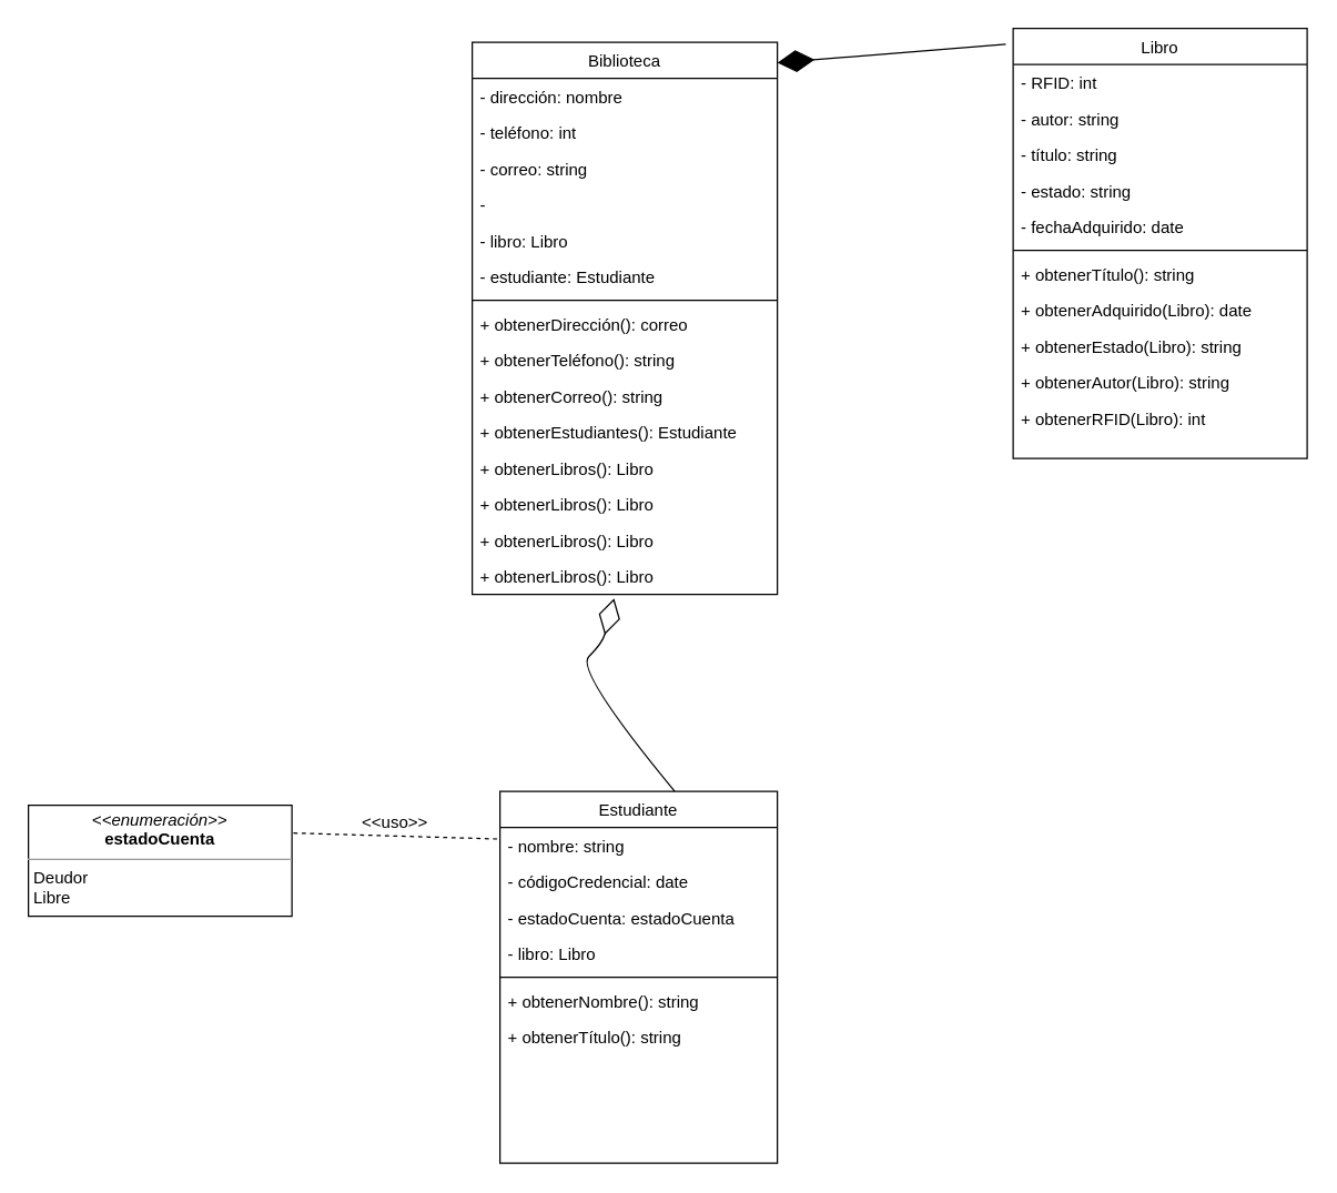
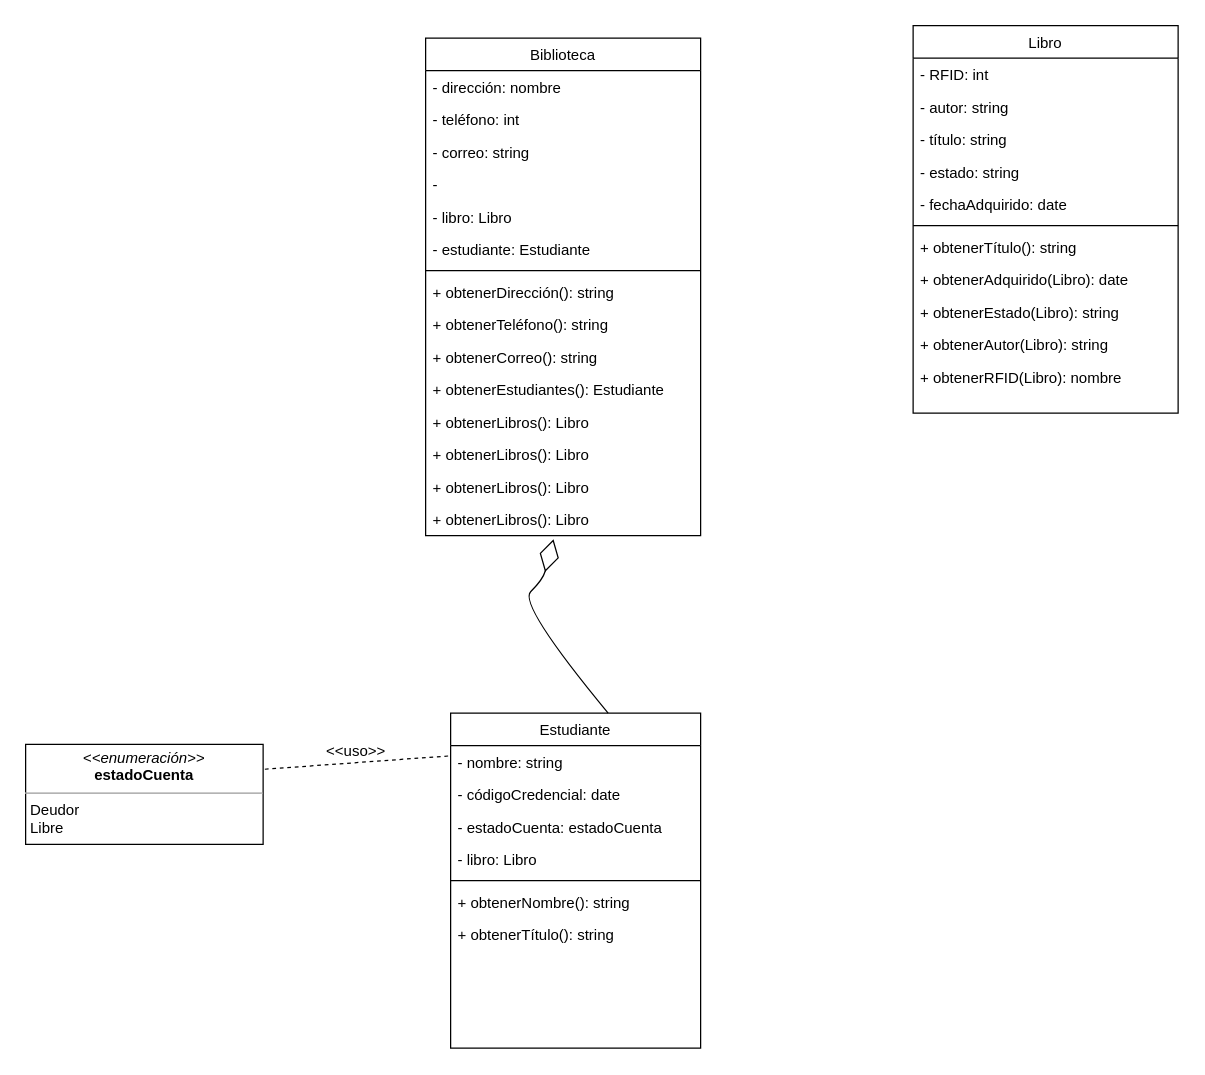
  <mxCell id="0" />
  <mxCell id="1" parent="0" />
  <mxCell id="2" value="Estudiante" style="swimlane;fontStyle=0;align=center;verticalAlign=top;childLayout=stackLayout;horizontal=1;startSize=26;horizontalStack=0;resizeParent=1;resizeLast=0;collapsible=1;marginBottom=0;rounded=0;shadow=0;strokeWidth=1;" parent="1" vertex="1"><mxGeometry x="360" y="570" width="200" height="268" as="geometry"><mxRectangle x="130" y="380" width="160" height="26" as="alternateBounds" /></mxGeometry></mxCell>
  <mxCell id="3" value="- nombre: string" style="text;align=left;verticalAlign=top;spacingLeft=4;spacingRight=4;overflow=hidden;rotatable=0;points=[[0,0.5],[1,0.5]];portConstraint=eastwest;" parent="2" vertex="1"><mxGeometry y="26" width="200" height="26" as="geometry" /></mxCell>
  <mxCell id="4" value="- códigoCredencial: date" style="text;align=left;verticalAlign=top;spacingLeft=4;spacingRight=4;overflow=hidden;rotatable=0;points=[[0,0.5],[1,0.5]];portConstraint=eastwest;rounded=0;shadow=0;html=0;" parent="2" vertex="1"><mxGeometry y="52" width="200" height="26" as="geometry" /></mxCell>
  <mxCell id="5" value="- estadoCuenta: estadoCuenta" style="text;align=left;verticalAlign=top;spacingLeft=4;spacingRight=4;overflow=hidden;rotatable=0;points=[[0,0.5],[1,0.5]];portConstraint=eastwest;rounded=0;shadow=0;html=0;" vertex="1" parent="2"><mxGeometry y="78" width="200" height="26" as="geometry" /></mxCell>
  <mxCell id="6" value="- libro: Libro" style="text;align=left;verticalAlign=top;spacingLeft=4;spacingRight=4;overflow=hidden;rotatable=0;points=[[0,0.5],[1,0.5]];portConstraint=eastwest;rounded=0;shadow=0;html=0;" vertex="1" parent="2"><mxGeometry y="104" width="200" height="26" as="geometry" /></mxCell>
  <mxCell id="7" value="" style="line;html=1;strokeWidth=1;align=left;verticalAlign=middle;spacingTop=-1;spacingLeft=3;spacingRight=3;rotatable=0;labelPosition=right;points=[];portConstraint=eastwest;" parent="2" vertex="1"><mxGeometry y="130" width="200" height="8" as="geometry" /></mxCell>
  <mxCell id="8" value="+ obtenerNombre(): string" style="text;align=left;verticalAlign=top;spacingLeft=4;spacingRight=4;overflow=hidden;rotatable=0;points=[[0,0.5],[1,0.5]];portConstraint=eastwest;" vertex="1" parent="2"><mxGeometry y="138" width="200" height="26" as="geometry" /></mxCell>
  <mxCell id="9" value="+ obtenerTítulo(): string" style="text;align=left;verticalAlign=top;spacingLeft=4;spacingRight=4;overflow=hidden;rotatable=0;points=[[0,0.5],[1,0.5]];portConstraint=eastwest;" vertex="1" parent="2"><mxGeometry y="164" width="200" height="26" as="geometry" /></mxCell>
  <mxCell id="10" value="Libro" style="swimlane;fontStyle=0;align=center;verticalAlign=top;childLayout=stackLayout;horizontal=1;startSize=26;horizontalStack=0;resizeParent=1;resizeLast=0;collapsible=1;marginBottom=0;rounded=0;shadow=0;strokeWidth=1;" parent="1" vertex="1"><mxGeometry x="730" y="20" width="212" height="310" as="geometry"><mxRectangle x="550" y="140" width="160" height="26" as="alternateBounds" /></mxGeometry></mxCell>
  <mxCell id="11" value="- RFID: int" style="text;align=left;verticalAlign=top;spacingLeft=4;spacingRight=4;overflow=hidden;rotatable=0;points=[[0,0.5],[1,0.5]];portConstraint=eastwest;" parent="10" vertex="1"><mxGeometry y="26" width="212" height="26" as="geometry" /></mxCell>
  <mxCell id="12" value="- autor: string" style="text;align=left;verticalAlign=top;spacingLeft=4;spacingRight=4;overflow=hidden;rotatable=0;points=[[0,0.5],[1,0.5]];portConstraint=eastwest;rounded=0;shadow=0;html=0;" vertex="1" parent="10"><mxGeometry y="52" width="212" height="26" as="geometry" /></mxCell>
  <mxCell id="13" value="- título: string" style="text;align=left;verticalAlign=top;spacingLeft=4;spacingRight=4;overflow=hidden;rotatable=0;points=[[0,0.5],[1,0.5]];portConstraint=eastwest;rounded=0;shadow=0;html=0;" vertex="1" parent="10"><mxGeometry y="78" width="212" height="26" as="geometry" /></mxCell>
  <mxCell id="14" value="- estado: string" style="text;align=left;verticalAlign=top;spacingLeft=4;spacingRight=4;overflow=hidden;rotatable=0;points=[[0,0.5],[1,0.5]];portConstraint=eastwest;rounded=0;shadow=0;html=0;" vertex="1" parent="10"><mxGeometry y="104" width="212" height="26" as="geometry" /></mxCell>
  <mxCell id="15" value="- fechaAdquirido: date" style="text;align=left;verticalAlign=top;spacingLeft=4;spacingRight=4;overflow=hidden;rotatable=0;points=[[0,0.5],[1,0.5]];portConstraint=eastwest;rounded=0;shadow=0;html=0;" parent="10" vertex="1"><mxGeometry y="130" width="212" height="26" as="geometry" /></mxCell>
  <mxCell id="16" value="" style="line;html=1;strokeWidth=1;align=left;verticalAlign=middle;spacingTop=-1;spacingLeft=3;spacingRight=3;rotatable=0;labelPosition=right;points=[];portConstraint=eastwest;" parent="10" vertex="1"><mxGeometry y="156" width="212" height="8" as="geometry" /></mxCell>
  <mxCell id="17" value="+ obtenerTítulo(): string" style="text;align=left;verticalAlign=top;spacingLeft=4;spacingRight=4;overflow=hidden;rotatable=0;points=[[0,0.5],[1,0.5]];portConstraint=eastwest;" vertex="1" parent="10"><mxGeometry y="164" width="212" height="26" as="geometry" /></mxCell>
  <mxCell id="18" value="+ obtenerAdquirido(Libro): date" style="text;align=left;verticalAlign=top;spacingLeft=4;spacingRight=4;overflow=hidden;rotatable=0;points=[[0,0.5],[1,0.5]];portConstraint=eastwest;" vertex="1" parent="10"><mxGeometry y="190" width="212" height="26" as="geometry" /></mxCell>
  <mxCell id="19" value="+ obtenerEstado(Libro): string" style="text;align=left;verticalAlign=top;spacingLeft=4;spacingRight=4;overflow=hidden;rotatable=0;points=[[0,0.5],[1,0.5]];portConstraint=eastwest;" vertex="1" parent="10"><mxGeometry y="216" width="212" height="26" as="geometry" /></mxCell>
  <mxCell id="20" value="+ obtenerAutor(Libro): string" style="text;align=left;verticalAlign=top;spacingLeft=4;spacingRight=4;overflow=hidden;rotatable=0;points=[[0,0.5],[1,0.5]];portConstraint=eastwest;" vertex="1" parent="10"><mxGeometry y="242" width="212" height="26" as="geometry" /></mxCell>
- <mxCell id="21" value="+ obtenerRFID(Libro): int" style="text;align=left;verticalAlign=top;spacingLeft=4;spacingRight=4;overflow=hidden;rotatable=0;points=[[0,0.5],[1,0.5]];portConstraint=eastwest;" vertex="1" parent="10"><mxGeometry y="268" width="212" height="26" as="geometry" /></mxCell>
- <mxCell id="22" value="" style="endArrow=diamondThin;endFill=1;endSize=24;html=1;rounded=0;fontSize=12;curved=1;entryX=1;entryY=0.037;entryDx=0;entryDy=0;entryPerimeter=0;exitX=-0.025;exitY=0.037;exitDx=0;exitDy=0;exitPerimeter=0;" edge="1" parent="1" source="10" target="23"><mxGeometry width="160" relative="1" as="geometry"><mxPoint x="500" y="330" as="sourcePoint" /><mxPoint x="562.08" y="96.004" as="targetPoint" /></mxGeometry></mxCell>
+ <mxCell id="21" value="+ obtenerRFID(Libro): nombre" style="text;align=left;verticalAlign=top;spacingLeft=4;spacingRight=4;overflow=hidden;rotatable=0;points=[[0,0.5],[1,0.5]];portConstraint=eastwest;" vertex="1" parent="10"><mxGeometry y="268" width="212" height="26" as="geometry" /></mxCell>
  <mxCell id="23" value="Biblioteca" style="swimlane;fontStyle=0;align=center;verticalAlign=top;childLayout=stackLayout;horizontal=1;startSize=26;horizontalStack=0;resizeParent=1;resizeLast=0;collapsible=1;marginBottom=0;rounded=0;shadow=0;strokeWidth=1;" vertex="1" parent="1"><mxGeometry x="340" y="30" width="220" height="398" as="geometry"><mxRectangle x="180" y="110" width="160" height="26" as="alternateBounds" /></mxGeometry></mxCell>
  <mxCell id="24" value="- dirección: nombre" style="text;align=left;verticalAlign=top;spacingLeft=4;spacingRight=4;overflow=hidden;rotatable=0;points=[[0,0.5],[1,0.5]];portConstraint=eastwest;" vertex="1" parent="23"><mxGeometry y="26" width="220" height="26" as="geometry" /></mxCell>
  <mxCell id="25" value="- teléfono: int" style="text;align=left;verticalAlign=top;spacingLeft=4;spacingRight=4;overflow=hidden;rotatable=0;points=[[0,0.5],[1,0.5]];portConstraint=eastwest;rounded=0;shadow=0;html=0;" vertex="1" parent="23"><mxGeometry y="52" width="220" height="26" as="geometry" /></mxCell>
  <mxCell id="26" value="- correo: string" style="text;align=left;verticalAlign=top;spacingLeft=4;spacingRight=4;overflow=hidden;rotatable=0;points=[[0,0.5],[1,0.5]];portConstraint=eastwest;rounded=0;shadow=0;html=0;" vertex="1" parent="23"><mxGeometry y="78" width="220" height="26" as="geometry" /></mxCell>
  <mxCell id="27" value="- " style="text;align=left;verticalAlign=top;spacingLeft=4;spacingRight=4;overflow=hidden;rotatable=0;points=[[0,0.5],[1,0.5]];portConstraint=eastwest;rounded=0;shadow=0;html=0;" vertex="1" parent="23"><mxGeometry y="104" width="220" height="26" as="geometry" /></mxCell>
  <mxCell id="28" value="- libro: Libro" style="text;align=left;verticalAlign=top;spacingLeft=4;spacingRight=4;overflow=hidden;rotatable=0;points=[[0,0.5],[1,0.5]];portConstraint=eastwest;rounded=0;shadow=0;html=0;" vertex="1" parent="23"><mxGeometry y="130" width="220" height="26" as="geometry" /></mxCell>
  <mxCell id="29" value="- estudiante: Estudiante" style="text;align=left;verticalAlign=top;spacingLeft=4;spacingRight=4;overflow=hidden;rotatable=0;points=[[0,0.5],[1,0.5]];portConstraint=eastwest;rounded=0;shadow=0;html=0;" vertex="1" parent="23"><mxGeometry y="156" width="220" height="26" as="geometry" /></mxCell>
  <mxCell id="30" value="" style="line;html=1;strokeWidth=1;align=left;verticalAlign=middle;spacingTop=-1;spacingLeft=3;spacingRight=3;rotatable=0;labelPosition=right;points=[];portConstraint=eastwest;" vertex="1" parent="23"><mxGeometry y="182" width="220" height="8" as="geometry" /></mxCell>
- <mxCell id="31" value="+ obtenerDirección(): correo" style="text;align=left;verticalAlign=top;spacingLeft=4;spacingRight=4;overflow=hidden;rotatable=0;points=[[0,0.5],[1,0.5]];portConstraint=eastwest;" vertex="1" parent="23"><mxGeometry y="190" width="220" height="26" as="geometry" /></mxCell>
+ <mxCell id="31" value="+ obtenerDirección(): string" style="text;align=left;verticalAlign=top;spacingLeft=4;spacingRight=4;overflow=hidden;rotatable=0;points=[[0,0.5],[1,0.5]];portConstraint=eastwest;" vertex="1" parent="23"><mxGeometry y="190" width="220" height="26" as="geometry" /></mxCell>
  <mxCell id="32" value="+ obtenerTeléfono(): string" style="text;align=left;verticalAlign=top;spacingLeft=4;spacingRight=4;overflow=hidden;rotatable=0;points=[[0,0.5],[1,0.5]];portConstraint=eastwest;" vertex="1" parent="23"><mxGeometry y="216" width="220" height="26" as="geometry" /></mxCell>
  <mxCell id="33" value="+ obtenerCorreo(): string" style="text;align=left;verticalAlign=top;spacingLeft=4;spacingRight=4;overflow=hidden;rotatable=0;points=[[0,0.5],[1,0.5]];portConstraint=eastwest;" vertex="1" parent="23"><mxGeometry y="242" width="220" height="26" as="geometry" /></mxCell>
  <mxCell id="34" value="+ obtenerEstudiantes(): Estudiante " style="text;align=left;verticalAlign=top;spacingLeft=4;spacingRight=4;overflow=hidden;rotatable=0;points=[[0,0.5],[1,0.5]];portConstraint=eastwest;" vertex="1" parent="23"><mxGeometry y="268" width="220" height="26" as="geometry" /></mxCell>
  <mxCell id="35" value="+ obtenerLibros(): Libro " style="text;align=left;verticalAlign=top;spacingLeft=4;spacingRight=4;overflow=hidden;rotatable=0;points=[[0,0.5],[1,0.5]];portConstraint=eastwest;" vertex="1" parent="23"><mxGeometry y="294" width="220" height="26" as="geometry" /></mxCell>
  <mxCell id="36" value="+ obtenerLibros(): Libro " style="text;align=left;verticalAlign=top;spacingLeft=4;spacingRight=4;overflow=hidden;rotatable=0;points=[[0,0.5],[1,0.5]];portConstraint=eastwest;" vertex="1" parent="23"><mxGeometry y="320" width="220" height="26" as="geometry" /></mxCell>
  <mxCell id="37" value="+ obtenerLibros(): Libro " style="text;align=left;verticalAlign=top;spacingLeft=4;spacingRight=4;overflow=hidden;rotatable=0;points=[[0,0.5],[1,0.5]];portConstraint=eastwest;" vertex="1" parent="23"><mxGeometry y="346" width="220" height="26" as="geometry" /></mxCell>
  <mxCell id="38" value="+ obtenerLibros(): Libro " style="text;align=left;verticalAlign=top;spacingLeft=4;spacingRight=4;overflow=hidden;rotatable=0;points=[[0,0.5],[1,0.5]];portConstraint=eastwest;" vertex="1" parent="23"><mxGeometry y="372" width="220" height="26" as="geometry" /></mxCell>
  <mxCell id="39" value="" style="endArrow=diamondThin;endFill=0;endSize=24;html=1;rounded=0;fontSize=12;curved=1;exitX=0.41;exitY=-0.011;exitDx=0;exitDy=0;exitPerimeter=0;" edge="1" parent="1"><mxGeometry width="160" relative="1" as="geometry"><mxPoint x="486" y="570.002" as="sourcePoint" /><mxPoint x="442.312" y="430.95" as="targetPoint" /><Array as="points"><mxPoint x="414" y="482.95" /><mxPoint x="434" y="462.95" /></Array></mxGeometry></mxCell>
- <mxCell id="40" value="&lt;p style=&quot;margin:0px;margin-top:4px;text-align:center;&quot;&gt;&lt;i&gt;&amp;lt;&amp;lt;enumeración&amp;gt;&amp;gt;&lt;/i&gt;&lt;br&gt;&lt;b&gt;estadoCuenta&lt;/b&gt;&lt;br&gt;&lt;/p&gt;&lt;hr size=&quot;1&quot;&gt;&lt;p style=&quot;margin:0px;margin-left:4px;&quot;&gt;Deudor&lt;/p&gt;&lt;p style=&quot;margin:0px;margin-left:4px;&quot;&gt;Libre&lt;br&gt;&lt;/p&gt;&lt;hr size=&quot;1&quot;&gt;&lt;p style=&quot;margin:0px;margin-left:4px;&quot;&gt;&lt;br&gt;&lt;br&gt;&lt;/p&gt;" style="verticalAlign=top;align=left;overflow=fill;fontSize=12;fontFamily=Helvetica;html=1;whiteSpace=wrap;" vertex="1" parent="1"><mxGeometry x="20" y="580" width="190" height="80" as="geometry" /></mxCell>
+ <mxCell id="40" value="&lt;p style=&quot;margin:0px;margin-top:4px;text-align:center;&quot;&gt;&lt;i&gt;&amp;lt;&amp;lt;enumeración&amp;gt;&amp;gt;&lt;/i&gt;&lt;br&gt;&lt;b&gt;estadoCuenta&lt;/b&gt;&lt;br&gt;&lt;/p&gt;&lt;hr size=&quot;1&quot;&gt;&lt;p style=&quot;margin:0px;margin-left:4px;&quot;&gt;Deudor&lt;/p&gt;&lt;p style=&quot;margin:0px;margin-left:4px;&quot;&gt;Libre&lt;br&gt;&lt;/p&gt;&lt;hr size=&quot;1&quot;&gt;&lt;p style=&quot;margin:0px;margin-left:4px;&quot;&gt;&lt;br&gt;&lt;br&gt;&lt;/p&gt;" style="verticalAlign=top;align=left;overflow=fill;fontSize=12;fontFamily=Helvetica;html=1;whiteSpace=wrap;" vertex="1" parent="1"><mxGeometry x="20" y="595" width="190" height="80" as="geometry" /></mxCell>
  <mxCell id="41" value="&amp;lt;&amp;lt;uso&amp;gt;&amp;gt;" style="html=1;verticalAlign=bottom;endArrow=none;dashed=1;endSize=8;curved=0;rounded=0;fontSize=12;exitX=-0.01;exitY=0.128;exitDx=0;exitDy=0;exitPerimeter=0;entryX=1;entryY=0.25;entryDx=0;entryDy=0;" edge="1" parent="1" source="2" target="40"><mxGeometry relative="1" as="geometry"><mxPoint x="420" y="380" as="sourcePoint" /><mxPoint x="340" y="380" as="targetPoint" /></mxGeometry></mxCell>
